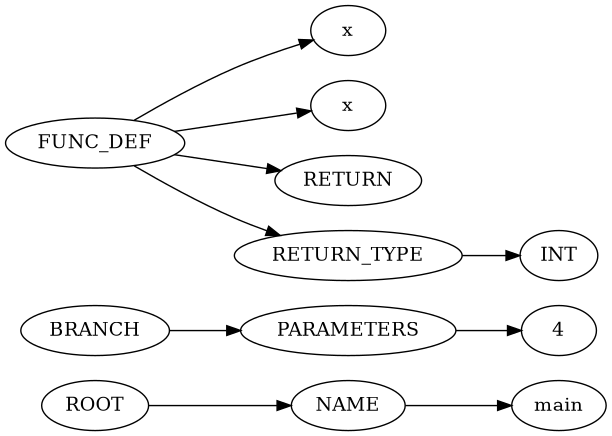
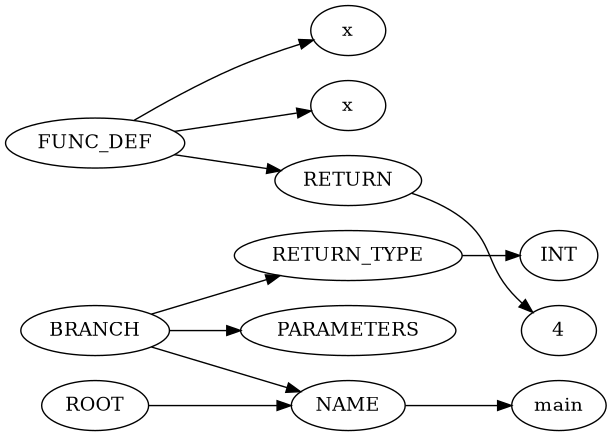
  strict digraph {
    rankdir=LR
    n1 [label=BRANCH]
    n2 [label=RETURN_TYPE]
    n3 [label=NAME]
    n4 [label=PARAMETERS]
    n5 [label=INT]
    n6 [label=main]
    n7 [label=FUNC_DEF]
    n8 [label=x]
    n9 [label=x]
    n10 [label=RETURN]
    ROOT
    n12 [label=4]
-   n7 -> n2
+   n1 -> n2
+   n1 -> n3
    n1 -> n4
    n2 -> n5
    n3 -> n6
    n7 -> n8
    n7 -> n9
    n7 -> n10
-   n4 -> n12
+   n10 -> n12
    ROOT -> n3
  }
